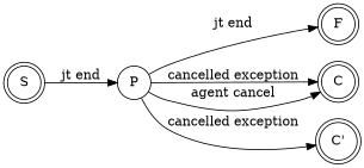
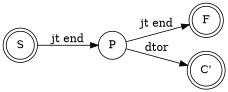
  digraph {
    rankdir=LR
    splines=true
    node [shape=doublecircle]
    n1 [label=S]
    n2 [label=P shape=circle]
    n3 [label=F]
-   n4 [label=C]
    n5 [label="C'"]
    n1 -> n2 [label="jt end"]
    n2 -> n3 [label="jt end"]
-   n2 -> n4 [label="cancelled exception"]
-   n2 -> n4 [label="agent cancel"]
-   n2 -> n5 [label="cancelled exception"]
+   n2 -> n5 [label=dtor]
  }
